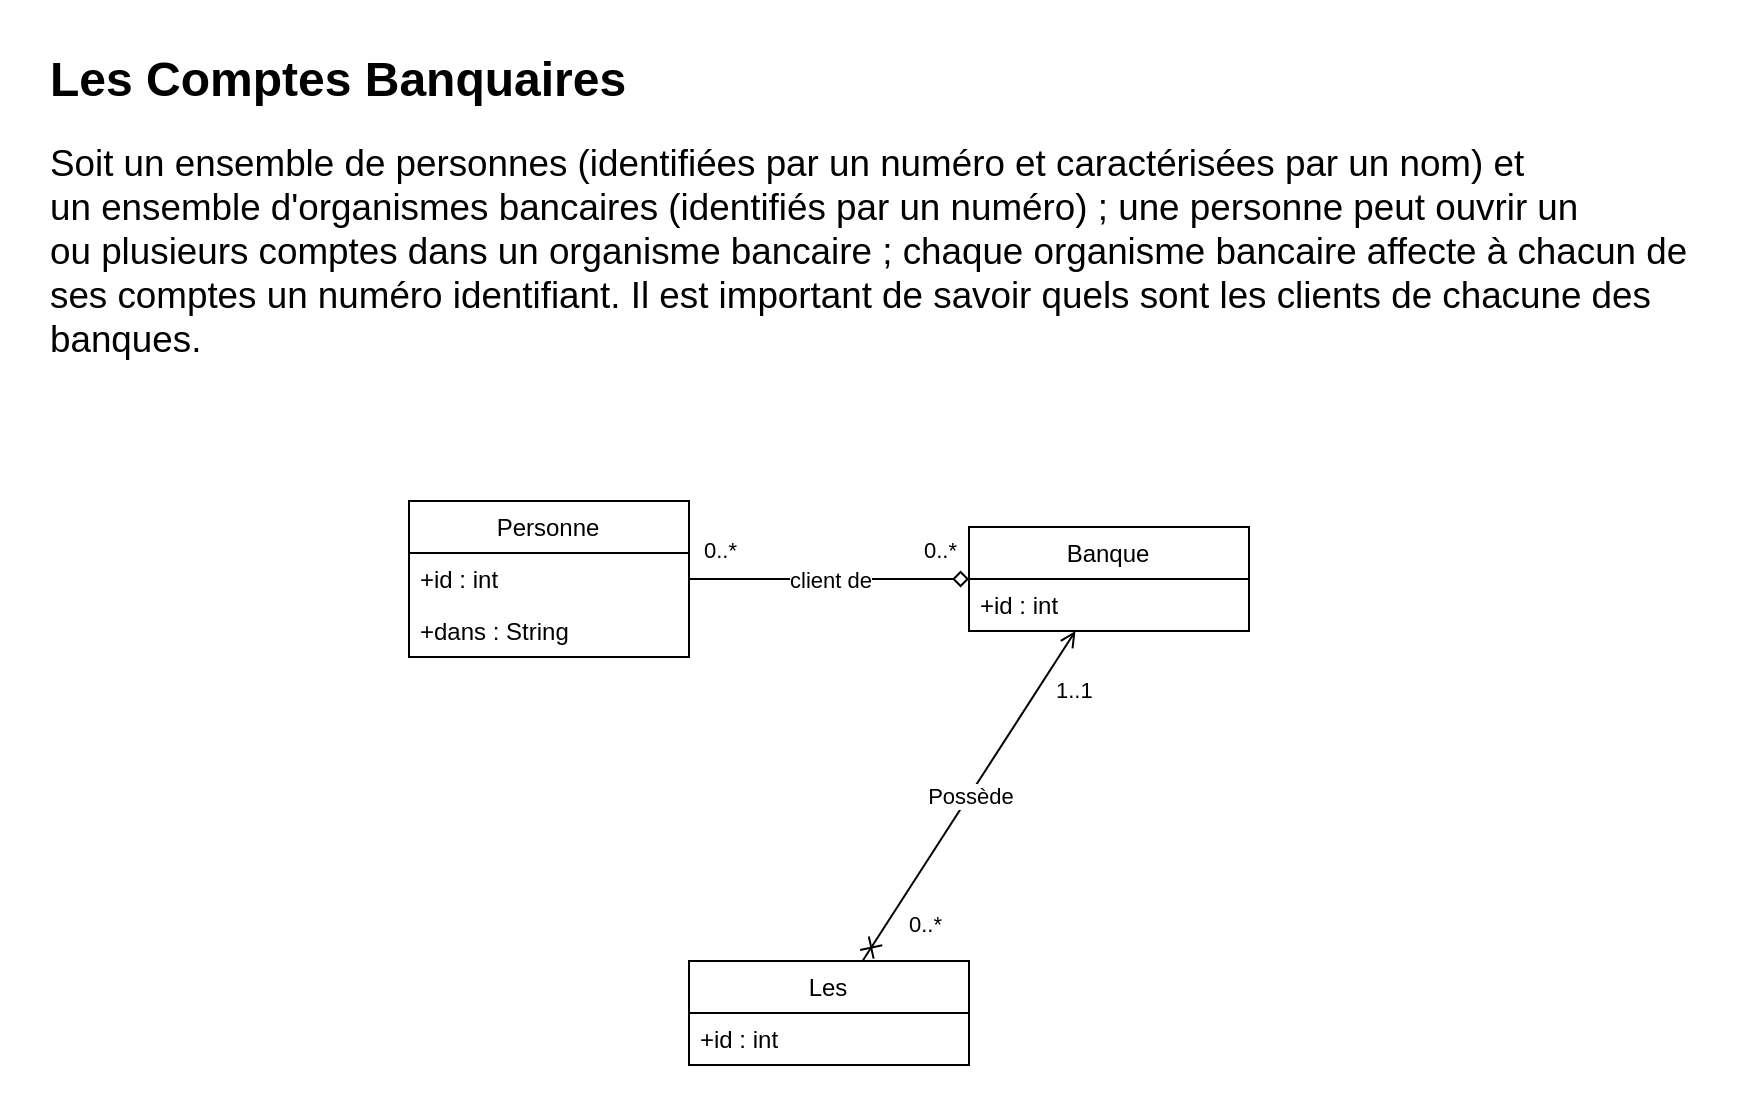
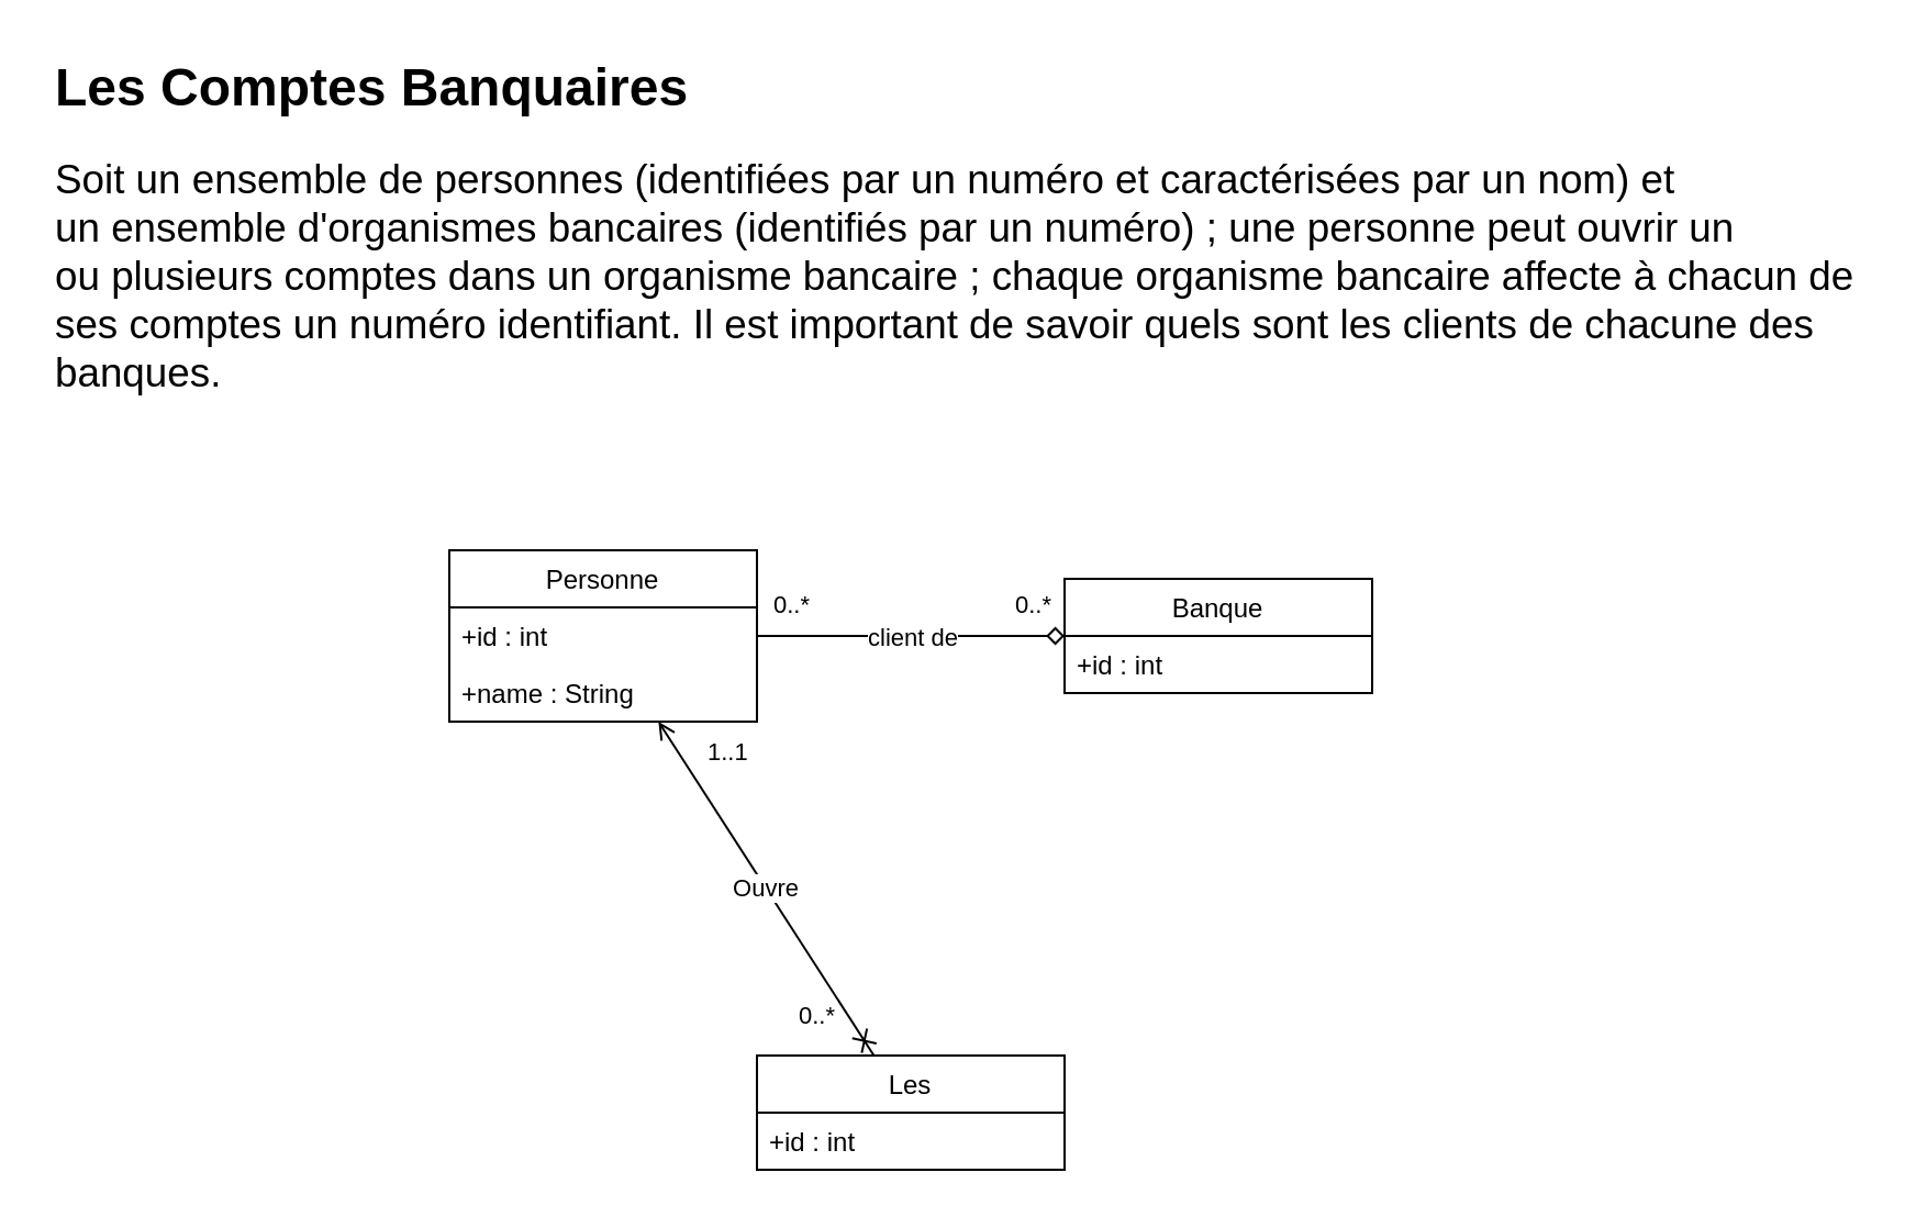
  <mxCell id="0" />
  <mxCell id="1" parent="0" />
  <mxCell id="2" value="&lt;h1&gt;Les Comptes Banquaires&lt;/h1&gt;&lt;p&gt;&lt;span id=&quot;page48R_mcid2&quot; class=&quot;markedContent&quot;&gt;&lt;span dir=&quot;ltr&quot; role=&quot;presentation&quot; style=&quot;left: 118.04px; top: 187.675px; font-size: 18.4px; font-family: sans-serif; transform: scaleX(0.989);&quot;&gt;Soit un ensemble de personnes (id&lt;/span&gt;&lt;span dir=&quot;ltr&quot; role=&quot;presentation&quot; style=&quot;left: 399.483px; top: 187.675px; font-size: 18.4px; font-family: sans-serif; transform: scaleX(0.991);&quot;&gt;entifiées par un numéro et caractérisées par un nom) et un&amp;nbsp;&lt;/span&gt;&lt;span dir=&quot;ltr&quot; role=&quot;presentation&quot; style=&quot;left: 118.04px; top: 213.275px; font-size: 18.4px; font-family: sans-serif; transform: scaleX(0.984);&quot;&gt;ensemble d'organismes bancaires (identifiés par un numéro)&lt;/span&gt;&lt;span dir=&quot;ltr&quot; role=&quot;presentation&quot; style=&quot;left: 603.634px; top: 213.275px; font-size: 18.4px; font-family: sans-serif;&quot;&gt;&amp;nbsp;;&amp;nbsp;&lt;/span&gt;&lt;/span&gt;&lt;span style=&quot;background-color: initial; left: 608.917px; top: 213.275px; font-size: 18.4px; font-family: sans-serif; transform: scaleX(0.996);&quot; dir=&quot;ltr&quot; role=&quot;presentation&quot;&gt;une personne peut ouvrir un ou&amp;nbsp;&lt;/span&gt;&lt;span style=&quot;background-color: initial; left: 118.04px; top: 239.075px; font-size: 18.4px; font-family: sans-serif; transform: scaleX(0.984);&quot; dir=&quot;ltr&quot; role=&quot;presentation&quot;&gt;plusieurs comptes dans un organisme bancaire&lt;/span&gt;&lt;span style=&quot;background-color: initial; left: 497.65px; top: 239.075px; font-size: 18.4px; font-family: sans-serif;&quot; dir=&quot;ltr&quot; role=&quot;presentation&quot;&gt; &lt;/span&gt;&lt;span style=&quot;background-color: initial; left: 502.883px; top: 239.075px; font-size: 18.4px; font-family: sans-serif; transform: scaleX(0.984);&quot; dir=&quot;ltr&quot; role=&quot;presentation&quot;&gt;; chaque organisme bancaire affecte à chacun&amp;nbsp;&lt;/span&gt;&lt;span style=&quot;background-color: initial; left: 118.04px; top: 264.675px; font-size: 18.4px; font-family: sans-serif; transform: scaleX(1.037);&quot; dir=&quot;ltr&quot; role=&quot;presentation&quot;&gt;de ses comptes&lt;/span&gt;&lt;span style=&quot;background-color: initial; left: 251.679px; top: 264.675px; font-size: 18.4px; font-family: sans-serif;&quot; dir=&quot;ltr&quot; role=&quot;presentation&quot;&gt; &lt;/span&gt;&lt;span style=&quot;background-color: initial; left: 259.833px; top: 264.675px; font-size: 18.4px; font-family: sans-serif; transform: scaleX(1.053);&quot; dir=&quot;ltr&quot; role=&quot;presentation&quot;&gt;un numéro identifiant. Il est important de savoir quels sont les clients de&amp;nbsp;&lt;/span&gt;&lt;span style=&quot;background-color: initial; left: 118.04px; top: 290.675px; font-size: 18.4px; font-family: sans-serif; transform: scaleX(0.979);&quot; dir=&quot;ltr&quot; role=&quot;presentation&quot;&gt;chacune des banques.&lt;/span&gt;&lt;/p&gt;" style="text;html=1;strokeColor=none;fillColor=none;spacing=5;spacingTop=-20;whiteSpace=wrap;overflow=hidden;rounded=0;" vertex="1" parent="1"><mxGeometry x="20" y="20" width="830" height="200" as="geometry" /></mxCell>
  <mxCell id="3" value="Personne" style="swimlane;fontStyle=0;childLayout=stackLayout;horizontal=1;startSize=26;fillColor=none;horizontalStack=0;resizeParent=1;resizeParentMax=0;resizeLast=0;collapsible=1;marginBottom=0;" vertex="1" parent="1"><mxGeometry x="204" y="250" width="140" height="78" as="geometry"><mxRectangle x="70" y="320" width="80" height="26" as="alternateBounds" /></mxGeometry></mxCell>
  <mxCell id="4" value="+id : int" style="text;strokeColor=none;fillColor=none;align=left;verticalAlign=top;spacingLeft=4;spacingRight=4;overflow=hidden;rotatable=0;points=[[0,0.5],[1,0.5]];portConstraint=eastwest;" vertex="1" parent="3"><mxGeometry y="26" width="140" height="26" as="geometry" /></mxCell>
- <mxCell id="5" value="+dans : String" style="text;strokeColor=none;fillColor=none;align=left;verticalAlign=top;spacingLeft=4;spacingRight=4;overflow=hidden;rotatable=0;points=[[0,0.5],[1,0.5]];portConstraint=eastwest;" vertex="1" parent="3"><mxGeometry y="52" width="140" height="26" as="geometry" /></mxCell>
+ <mxCell id="5" value="+name : String" style="text;strokeColor=none;fillColor=none;align=left;verticalAlign=top;spacingLeft=4;spacingRight=4;overflow=hidden;rotatable=0;points=[[0,0.5],[1,0.5]];portConstraint=eastwest;" vertex="1" parent="3"><mxGeometry y="52" width="140" height="26" as="geometry" /></mxCell>
  <mxCell id="6" value="Les" style="swimlane;fontStyle=0;childLayout=stackLayout;horizontal=1;startSize=26;fillColor=none;horizontalStack=0;resizeParent=1;resizeParentMax=0;resizeLast=0;collapsible=1;marginBottom=0;" vertex="1" parent="1"><mxGeometry x="344" y="480" width="140" height="52" as="geometry"><mxRectangle x="270" y="430" width="70" height="26" as="alternateBounds" /></mxGeometry></mxCell>
  <mxCell id="7" value="+id : int" style="text;strokeColor=none;fillColor=none;align=left;verticalAlign=top;spacingLeft=4;spacingRight=4;overflow=hidden;rotatable=0;points=[[0,0.5],[1,0.5]];portConstraint=eastwest;" vertex="1" parent="6"><mxGeometry y="26" width="140" height="26" as="geometry" /></mxCell>
  <mxCell id="8" value="Banque" style="swimlane;fontStyle=0;childLayout=stackLayout;horizontal=1;startSize=26;fillColor=none;horizontalStack=0;resizeParent=1;resizeParentMax=0;resizeLast=0;collapsible=1;marginBottom=0;" vertex="1" parent="1"><mxGeometry x="484" y="263" width="140" height="52" as="geometry"><mxRectangle x="530" y="320" width="70" height="26" as="alternateBounds" /></mxGeometry></mxCell>
  <mxCell id="9" value="+id : int" style="text;strokeColor=none;fillColor=none;align=left;verticalAlign=top;spacingLeft=4;spacingRight=4;overflow=hidden;rotatable=0;points=[[0,0.5],[1,0.5]];portConstraint=eastwest;" vertex="1" parent="8"><mxGeometry y="26" width="140" height="26" as="geometry" /></mxCell>
- <mxCell id="14" value="" style="endArrow=cross;html=1;rounded=0;startArrow=open;startFill=0;endFill=0;" edge="1" parent="1" source="8" target="6"><mxGeometry relative="1" as="geometry"><mxPoint x="480" y="330.002" as="sourcePoint" /><mxPoint x="742.271" y="472.87" as="targetPoint" /></mxGeometry></mxCell>
- <mxCell id="15" value="Possède" style="edgeLabel;resizable=0;html=1;align=center;verticalAlign=middle;" connectable="0" vertex="1" parent="14"><mxGeometry relative="1" as="geometry" /></mxCell>
- <mxCell id="16" value="1..1" style="edgeLabel;resizable=0;html=1;align=left;verticalAlign=bottom;" connectable="0" vertex="1" parent="14"><mxGeometry x="-1" relative="1" as="geometry"><mxPoint x="-11" y="38" as="offset" /></mxGeometry></mxCell>
- <mxCell id="17" value="0..*" style="edgeLabel;resizable=0;html=1;align=right;verticalAlign=bottom;" connectable="0" vertex="1" parent="14"><mxGeometry x="1" relative="1" as="geometry"><mxPoint x="40" y="-10" as="offset" /></mxGeometry></mxCell>
+ <mxCell id="10" value="" style="endArrow=cross;html=1;rounded=0;startArrow=open;startFill=0;endFill=0;" edge="1" parent="1" source="3" target="6"><mxGeometry relative="1" as="geometry"><mxPoint x="330" y="240" as="sourcePoint" /><mxPoint x="490" y="240" as="targetPoint" /></mxGeometry></mxCell>
+ <mxCell id="11" value="Ouvre&lt;br&gt;" style="edgeLabel;resizable=0;html=1;align=center;verticalAlign=middle;" connectable="0" vertex="1" parent="10"><mxGeometry relative="1" as="geometry" /></mxCell>
+ <mxCell id="12" value="1..1" style="edgeLabel;resizable=0;html=1;align=left;verticalAlign=bottom;" connectable="0" vertex="1" parent="10"><mxGeometry x="-1" relative="1" as="geometry"><mxPoint x="21" y="22" as="offset" /></mxGeometry></mxCell>
+ <mxCell id="13" value="0..*" style="edgeLabel;resizable=0;html=1;align=right;verticalAlign=bottom;" connectable="0" vertex="1" parent="10"><mxGeometry x="1" relative="1" as="geometry"><mxPoint x="-17" y="-10" as="offset" /></mxGeometry></mxCell>
  <mxCell id="18" value="" style="endArrow=diamond;html=1;rounded=0;startArrow=none;startFill=0;endFill=0;" edge="1" parent="1" source="3" target="8"><mxGeometry relative="1" as="geometry"><mxPoint x="309.161" y="338" as="sourcePoint" /><mxPoint x="407.226" y="490" as="targetPoint" /></mxGeometry></mxCell>
  <mxCell id="19" value="client de" style="edgeLabel;resizable=0;html=1;align=center;verticalAlign=middle;" connectable="0" vertex="1" parent="18"><mxGeometry relative="1" as="geometry" /></mxCell>
  <mxCell id="20" value="0..*" style="edgeLabel;resizable=0;html=1;align=left;verticalAlign=bottom;" connectable="0" vertex="1" parent="18"><mxGeometry x="-1" relative="1" as="geometry"><mxPoint x="6" y="-6" as="offset" /></mxGeometry></mxCell>
  <mxCell id="21" value="0..*" style="edgeLabel;resizable=0;html=1;align=left;verticalAlign=bottom;" connectable="0" vertex="1" parent="18"><mxGeometry x="-1" relative="1" as="geometry"><mxPoint x="116" y="-6" as="offset" /></mxGeometry></mxCell>
